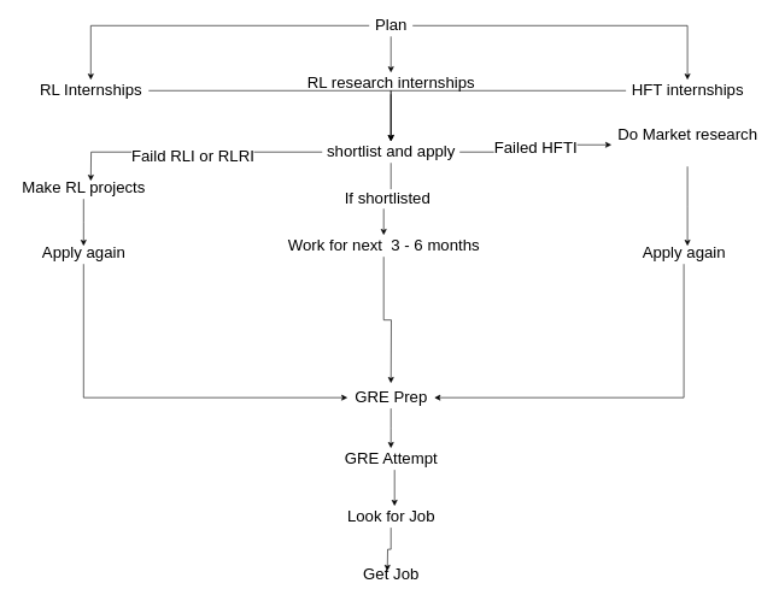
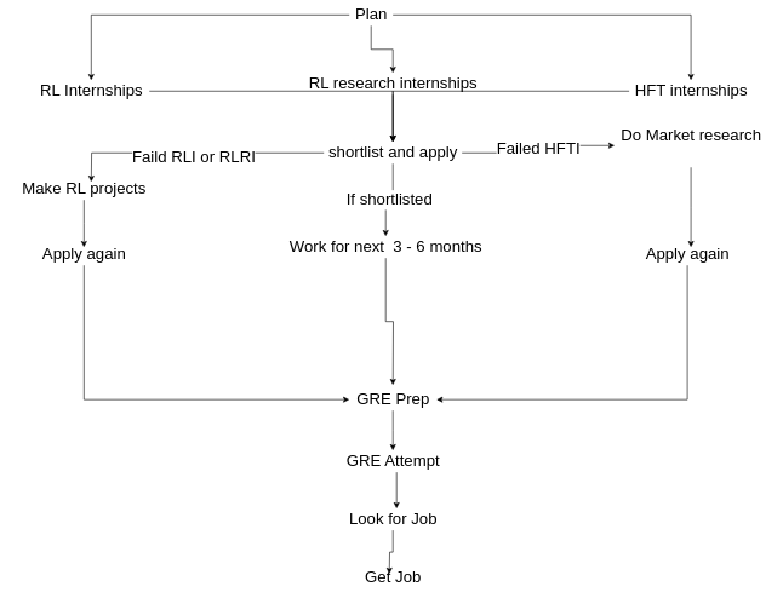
  <mxCell id="0" />
  <mxCell id="1" parent="0" />
  <mxCell id="2" style="edgeStyle=orthogonalEdgeStyle;rounded=0;orthogonalLoop=1;jettySize=auto;html=1;fontSize=22;" edge="1" parent="1" source="5" target="7"><mxGeometry relative="1" as="geometry" /></mxCell>
  <mxCell id="3" style="edgeStyle=orthogonalEdgeStyle;rounded=0;orthogonalLoop=1;jettySize=auto;html=1;fontSize=22;" edge="1" parent="1" source="5" target="9"><mxGeometry relative="1" as="geometry" /></mxCell>
  <mxCell id="4" style="edgeStyle=orthogonalEdgeStyle;rounded=0;orthogonalLoop=1;jettySize=auto;html=1;fontSize=22;" edge="1" parent="1" source="5" target="11"><mxGeometry relative="1" as="geometry" /></mxCell>
- <mxCell id="5" value="Plan" style="text;html=1;align=center;verticalAlign=middle;resizable=0;points=[];autosize=1;strokeColor=none;fontSize=22;" vertex="1" parent="1"><mxGeometry x="510" y="20" width="60" height="30" as="geometry" /></mxCell>
+ <mxCell id="5" value="Plan" style="text;html=1;align=center;verticalAlign=middle;resizable=0;points=[];autosize=1;strokeColor=none;fontSize=22;" vertex="1" parent="1"><mxGeometry x="480" y="5" width="60" height="30" as="geometry" /></mxCell>
  <mxCell id="6" style="edgeStyle=orthogonalEdgeStyle;rounded=0;orthogonalLoop=1;jettySize=auto;html=1;fontSize=22;" edge="1" parent="1" source="7" target="16"><mxGeometry relative="1" as="geometry" /></mxCell>
  <mxCell id="7" value="RL Internships" style="text;html=1;align=center;verticalAlign=middle;resizable=0;points=[];autosize=1;strokeColor=none;fontSize=22;" vertex="1" parent="1"><mxGeometry x="45" y="110" width="160" height="30" as="geometry" /></mxCell>
  <mxCell id="8" style="edgeStyle=orthogonalEdgeStyle;rounded=0;orthogonalLoop=1;jettySize=auto;html=1;fontSize=22;" edge="1" parent="1" source="9" target="16"><mxGeometry relative="1" as="geometry" /></mxCell>
  <mxCell id="9" value="RL research internships" style="text;html=1;align=center;verticalAlign=middle;resizable=0;points=[];autosize=1;strokeColor=none;fontSize=22;" vertex="1" parent="1"><mxGeometry x="415" y="100" width="250" height="30" as="geometry" /></mxCell>
  <mxCell id="10" style="edgeStyle=orthogonalEdgeStyle;rounded=0;orthogonalLoop=1;jettySize=auto;html=1;fontSize=22;" edge="1" parent="1" source="11" target="16"><mxGeometry relative="1" as="geometry" /></mxCell>
  <mxCell id="11" value="HFT internships" style="text;html=1;align=center;verticalAlign=middle;resizable=0;points=[];autosize=1;strokeColor=none;fontSize=22;" vertex="1" parent="1"><mxGeometry x="865" y="110" width="170" height="30" as="geometry" /></mxCell>
  <mxCell id="12" style="edgeStyle=orthogonalEdgeStyle;rounded=0;orthogonalLoop=1;jettySize=auto;html=1;fontSize=22;" edge="1" parent="1" source="16"><mxGeometry relative="1" as="geometry"><mxPoint x="125" y="250" as="targetPoint" /></mxGeometry></mxCell>
  <mxCell id="13" value="Faild RLI or RLRI" style="edgeLabel;html=1;align=center;verticalAlign=middle;resizable=0;points=[];fontSize=22;" vertex="1" connectable="0" parent="12"><mxGeometry y="5" relative="1" as="geometry"><mxPoint as="offset" /></mxGeometry></mxCell>
  <mxCell id="14" value="If shortlisted" style="edgeStyle=orthogonalEdgeStyle;rounded=0;orthogonalLoop=1;jettySize=auto;html=1;fontSize=22;" edge="1" parent="1" source="16" target="19"><mxGeometry relative="1" as="geometry" /></mxCell>
  <mxCell id="15" value="Failed HFTI" style="edgeStyle=orthogonalEdgeStyle;rounded=0;orthogonalLoop=1;jettySize=auto;html=1;fontSize=22;" edge="1" parent="1" source="16" target="32"><mxGeometry relative="1" as="geometry" /></mxCell>
  <mxCell id="16" value="shortlist and apply" style="text;html=1;align=center;verticalAlign=middle;resizable=0;points=[];autosize=1;strokeColor=none;fontSize=22;" vertex="1" parent="1"><mxGeometry x="445" y="195" width="190" height="30" as="geometry" /></mxCell>
  <mxCell id="17" value="&amp;nbsp;&amp;nbsp; " style="text;html=1;align=center;verticalAlign=middle;resizable=0;points=[];autosize=1;strokeColor=none;fontSize=22;" vertex="1" parent="1"><mxGeometry x="510" y="445" width="30" height="30" as="geometry" /></mxCell>
  <mxCell id="18" style="edgeStyle=orthogonalEdgeStyle;rounded=0;orthogonalLoop=1;jettySize=auto;html=1;fontSize=22;" edge="1" parent="1" source="19"><mxGeometry relative="1" as="geometry"><mxPoint x="540" y="530" as="targetPoint" /></mxGeometry></mxCell>
  <mxCell id="19" value="Work for next&amp;nbsp; 3 - 6 months" style="text;html=1;align=center;verticalAlign=middle;resizable=0;points=[];autosize=1;strokeColor=none;fontSize=22;" vertex="1" parent="1"><mxGeometry x="390" y="325" width="280" height="30" as="geometry" /></mxCell>
  <mxCell id="20" style="edgeStyle=orthogonalEdgeStyle;rounded=0;orthogonalLoop=1;jettySize=auto;html=1;fontSize=22;" edge="1" parent="1" source="21"><mxGeometry relative="1" as="geometry"><mxPoint x="540" y="620" as="targetPoint" /></mxGeometry></mxCell>
  <mxCell id="21" value="GRE Prep" style="text;html=1;align=center;verticalAlign=middle;resizable=0;points=[];autosize=1;strokeColor=none;fontSize=22;" vertex="1" parent="1"><mxGeometry x="480" y="535" width="120" height="30" as="geometry" /></mxCell>
  <mxCell id="22" style="edgeStyle=orthogonalEdgeStyle;rounded=0;orthogonalLoop=1;jettySize=auto;html=1;fontSize=22;" edge="1" parent="1" source="23"><mxGeometry relative="1" as="geometry"><mxPoint x="545" y="700" as="targetPoint" /><Array as="points"><mxPoint x="545" y="690" /></Array></mxGeometry></mxCell>
  <mxCell id="23" value="GRE Attempt" style="text;html=1;align=center;verticalAlign=middle;resizable=0;points=[];autosize=1;strokeColor=none;fontSize=22;" vertex="1" parent="1"><mxGeometry x="470" y="620" width="140" height="30" as="geometry" /></mxCell>
  <mxCell id="24" style="edgeStyle=orthogonalEdgeStyle;rounded=0;orthogonalLoop=1;jettySize=auto;html=1;fontSize=22;" edge="1" parent="1" source="25"><mxGeometry relative="1" as="geometry"><mxPoint x="535" y="790" as="targetPoint" /></mxGeometry></mxCell>
  <mxCell id="25" value="Look for Job" style="text;html=1;align=center;verticalAlign=middle;resizable=0;points=[];autosize=1;strokeColor=none;fontSize=22;" vertex="1" parent="1"><mxGeometry x="470" y="700" width="140" height="30" as="geometry" /></mxCell>
  <mxCell id="26" value="Get Job" style="text;html=1;align=center;verticalAlign=middle;resizable=0;points=[];autosize=1;strokeColor=none;fontSize=22;" vertex="1" parent="1"><mxGeometry x="495" y="780" width="90" height="30" as="geometry" /></mxCell>
  <mxCell id="27" style="edgeStyle=orthogonalEdgeStyle;rounded=0;orthogonalLoop=1;jettySize=auto;html=1;fontSize=22;" edge="1" parent="1" source="28"><mxGeometry relative="1" as="geometry"><mxPoint x="115" y="340" as="targetPoint" /></mxGeometry></mxCell>
  <mxCell id="28" value="Make RL projects" style="text;html=1;align=center;verticalAlign=middle;resizable=0;points=[];autosize=1;strokeColor=none;fontSize=22;" vertex="1" parent="1"><mxGeometry x="20" y="245" width="190" height="30" as="geometry" /></mxCell>
  <mxCell id="29" style="edgeStyle=orthogonalEdgeStyle;rounded=0;orthogonalLoop=1;jettySize=auto;html=1;fontSize=22;" edge="1" parent="1" source="30" target="21"><mxGeometry relative="1" as="geometry"><mxPoint x="115" y="430" as="targetPoint" /><Array as="points"><mxPoint x="115" y="550" /></Array></mxGeometry></mxCell>
  <mxCell id="30" value="Apply again" style="text;html=1;align=center;verticalAlign=middle;resizable=0;points=[];autosize=1;strokeColor=none;fontSize=22;" vertex="1" parent="1"><mxGeometry x="50" y="335" width="130" height="30" as="geometry" /></mxCell>
  <mxCell id="31" style="edgeStyle=orthogonalEdgeStyle;rounded=0;orthogonalLoop=1;jettySize=auto;html=1;fontSize=22;" edge="1" parent="1" source="32"><mxGeometry relative="1" as="geometry"><mxPoint x="950" y="340" as="targetPoint" /></mxGeometry></mxCell>
  <mxCell id="32" value="&lt;div&gt;Do Market research&lt;/div&gt;&lt;div&gt;&lt;br&gt;&lt;/div&gt;" style="text;html=1;align=center;verticalAlign=middle;resizable=0;points=[];autosize=1;strokeColor=none;fontSize=22;" vertex="1" parent="1"><mxGeometry x="845" y="170" width="210" height="60" as="geometry" /></mxCell>
  <mxCell id="33" style="edgeStyle=orthogonalEdgeStyle;rounded=0;orthogonalLoop=1;jettySize=auto;html=1;fontSize=22;" edge="1" parent="1" source="34" target="21"><mxGeometry relative="1" as="geometry"><Array as="points"><mxPoint x="945" y="550" /></Array></mxGeometry></mxCell>
  <mxCell id="34" value="Apply again" style="text;html=1;align=center;verticalAlign=middle;resizable=0;points=[];autosize=1;strokeColor=none;fontSize=22;" vertex="1" parent="1"><mxGeometry x="880" y="335" width="130" height="30" as="geometry" /></mxCell>
